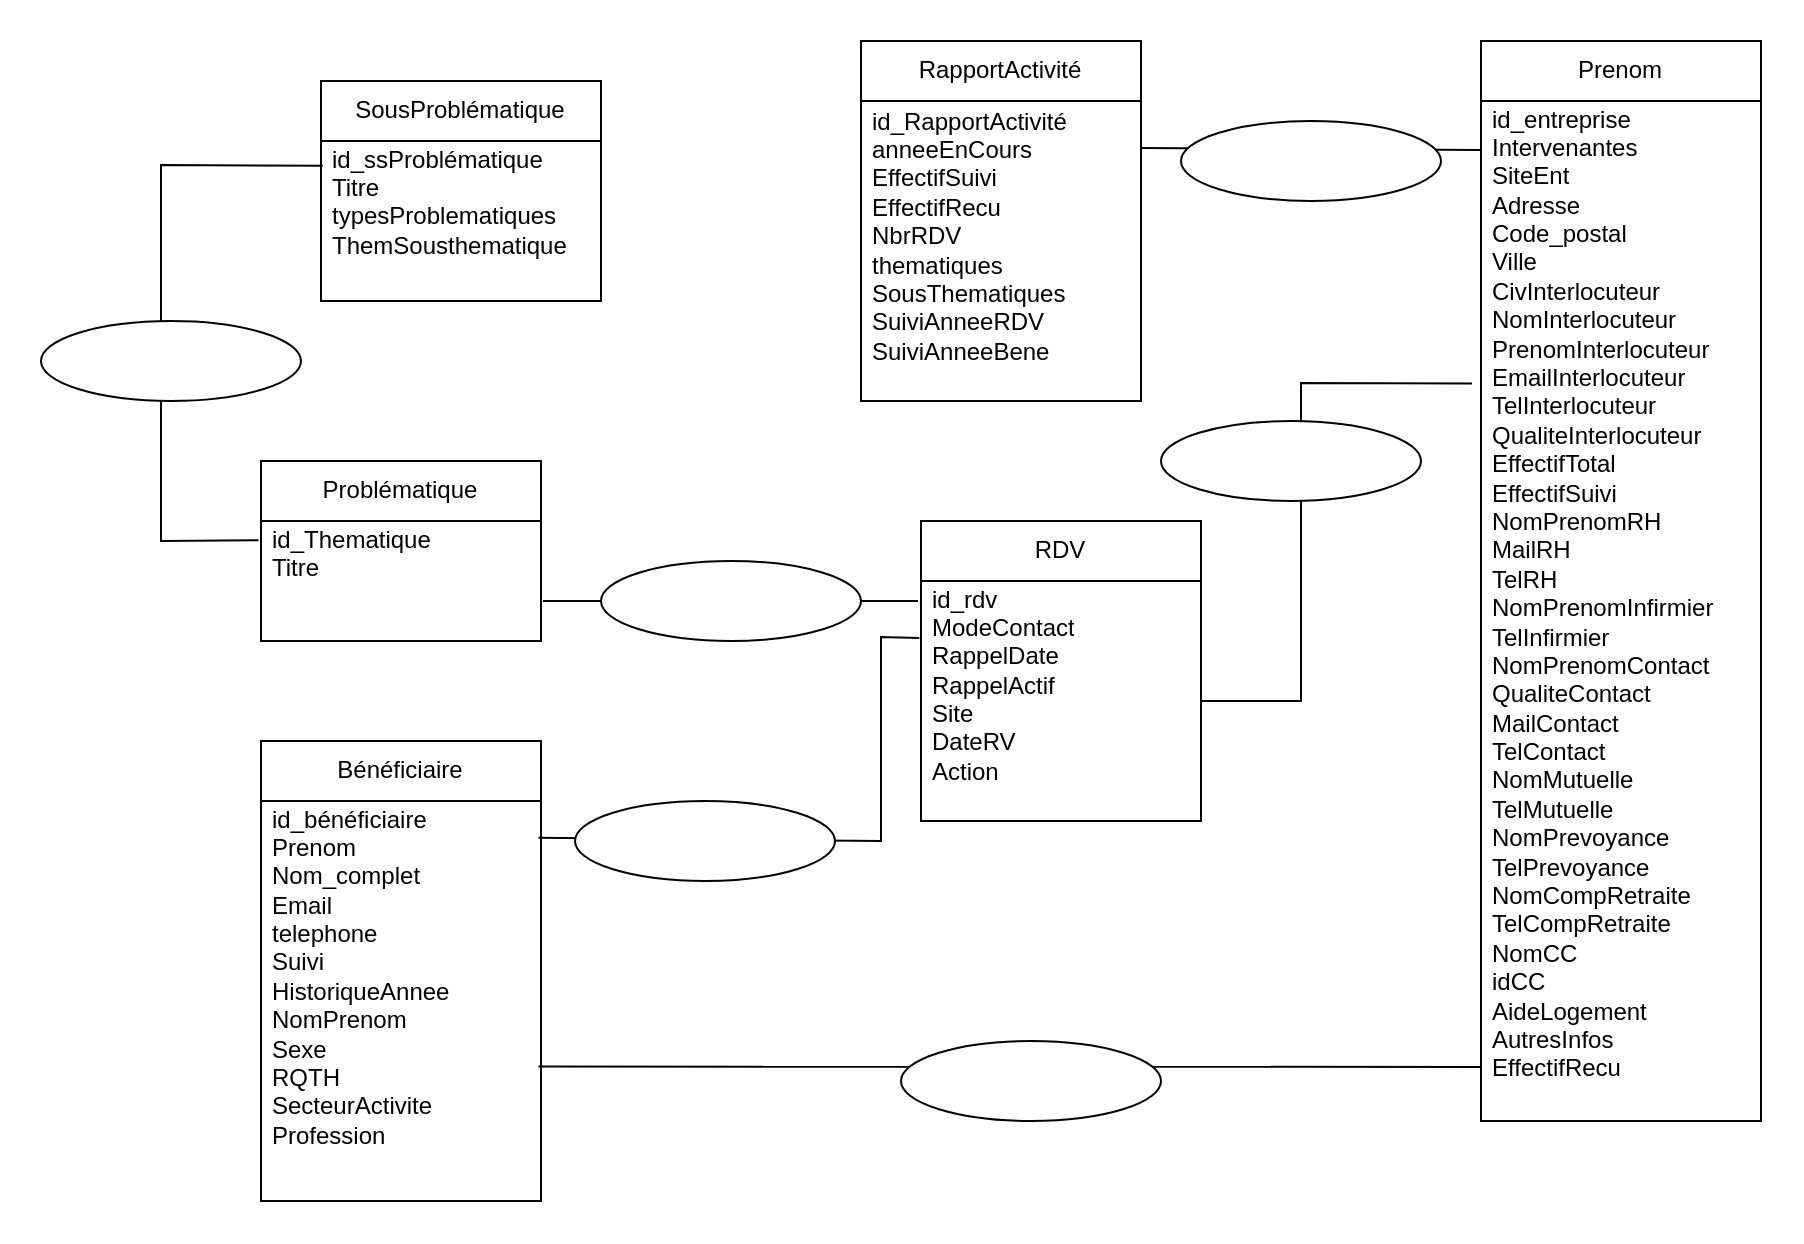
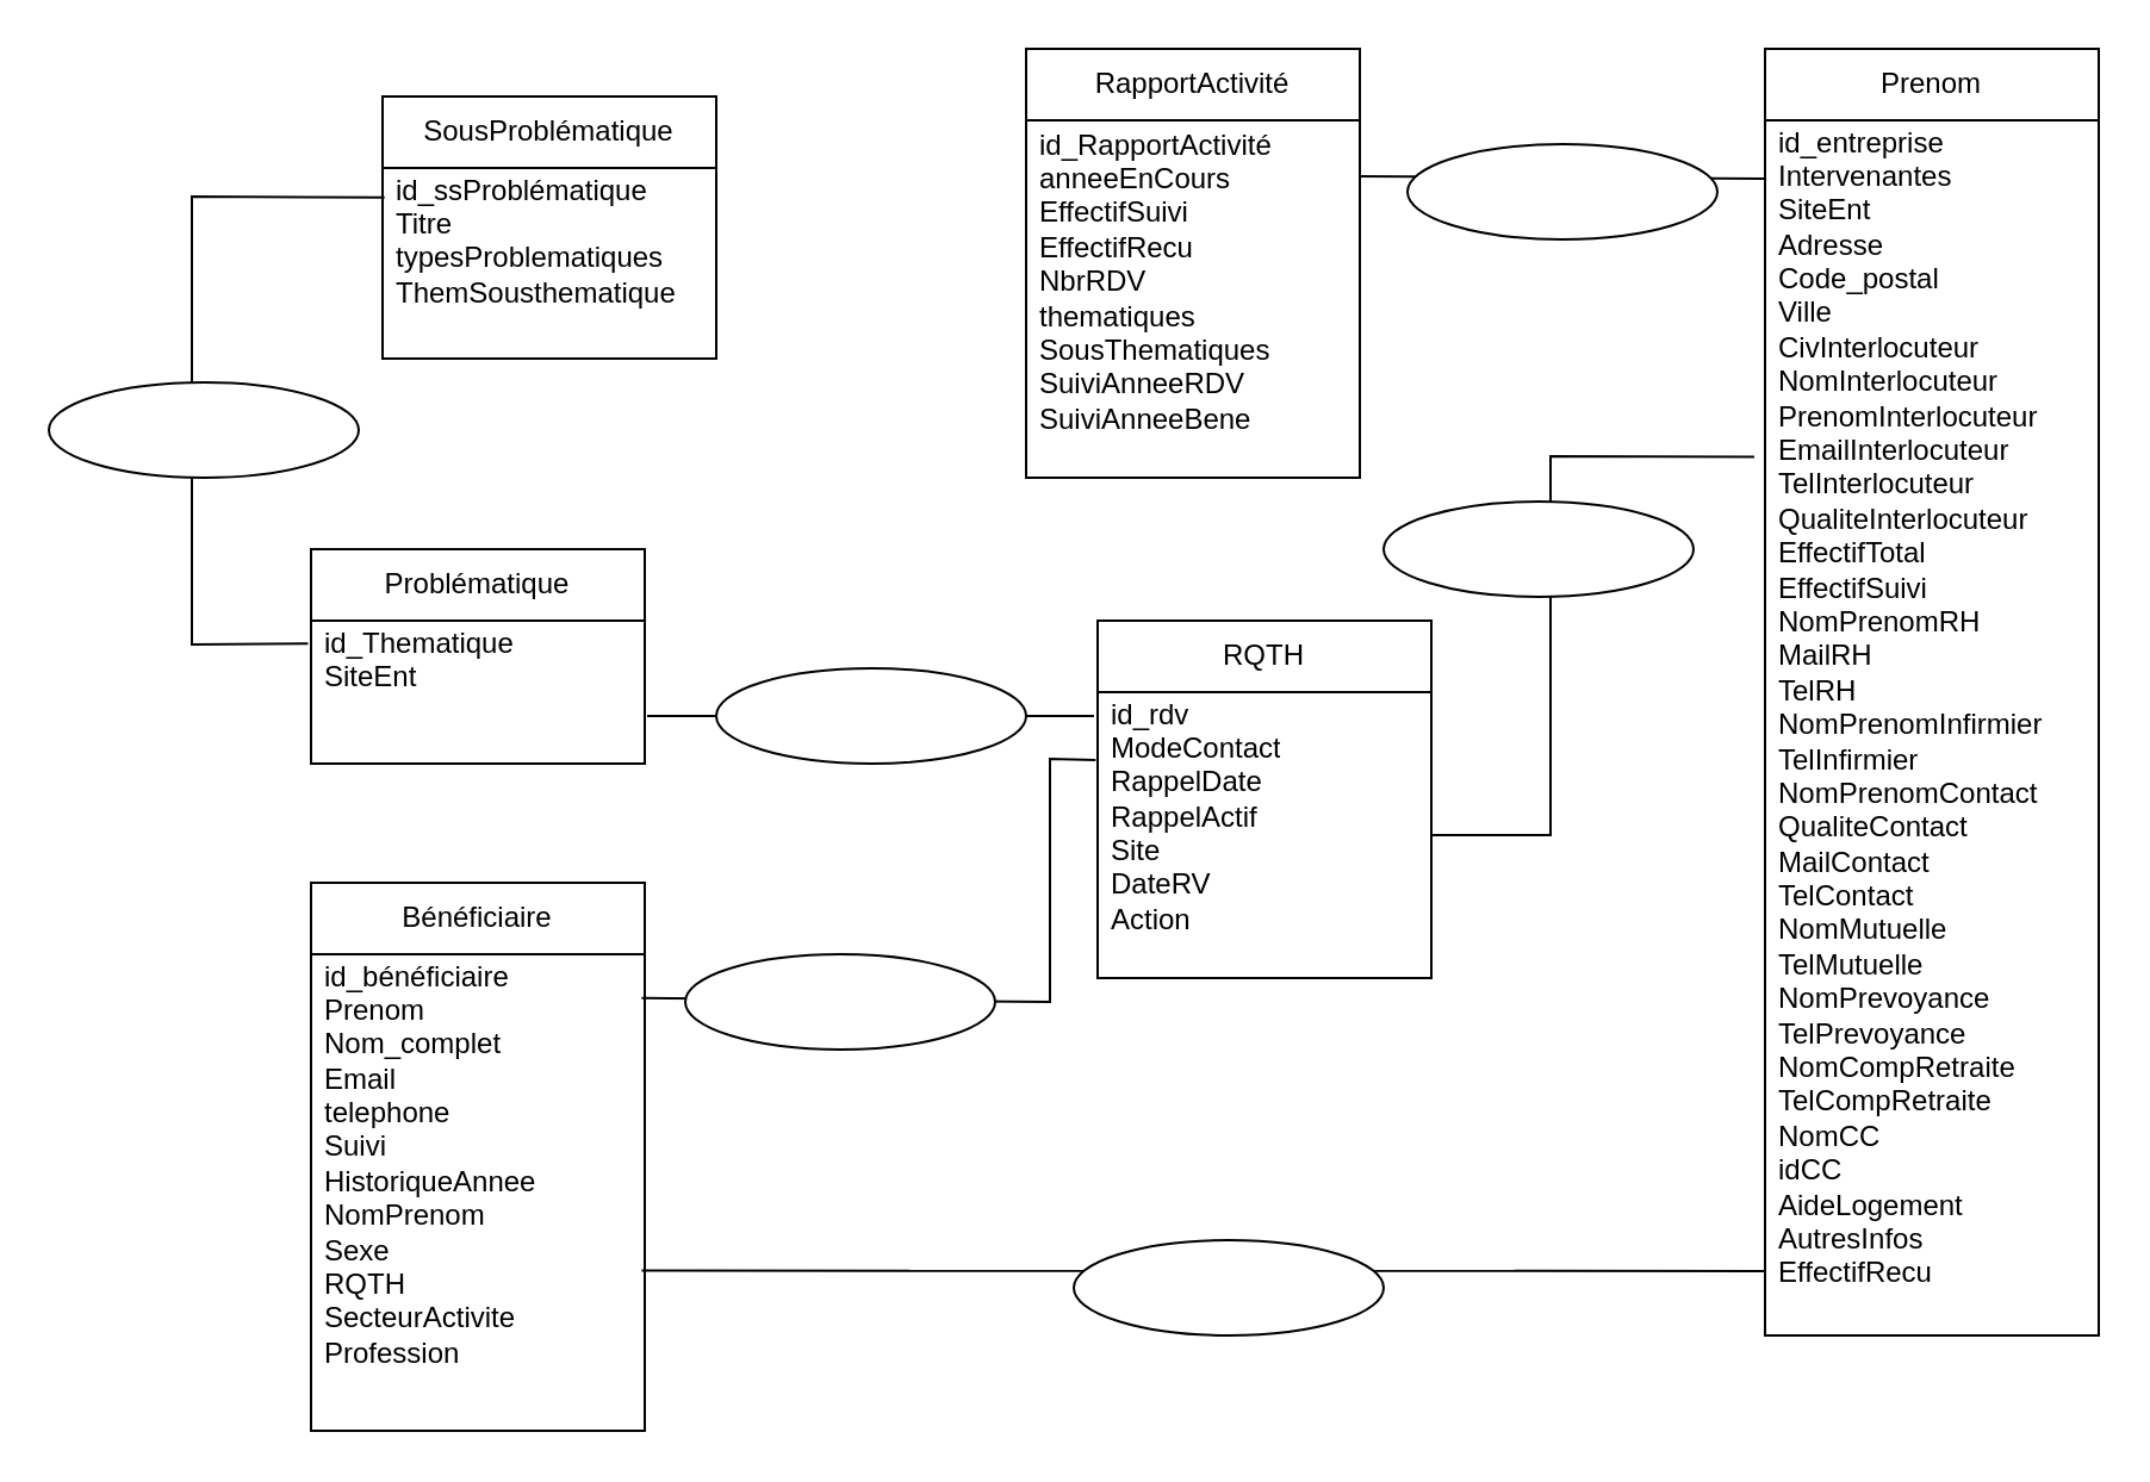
  <mxCell id="0" style=";html=1;" />
  <mxCell id="1" style=";html=1;" parent="0" />
- <mxCell id="2" value="RDV" style="swimlane;fontStyle=0;childLayout=stackLayout;horizontal=1;startSize=30;horizontalStack=0;resizeParent=1;resizeParentMax=0;resizeLast=0;collapsible=1;marginBottom=0;whiteSpace=wrap;html=1;" vertex="1" parent="1"><mxGeometry x="460" y="260" width="140" height="150" as="geometry" /></mxCell>
+ <mxCell id="2" value="RQTH" style="swimlane;fontStyle=0;childLayout=stackLayout;horizontal=1;startSize=30;horizontalStack=0;resizeParent=1;resizeParentMax=0;resizeLast=0;collapsible=1;marginBottom=0;whiteSpace=wrap;html=1;" vertex="1" parent="1"><mxGeometry x="460" y="260" width="140" height="150" as="geometry" /></mxCell>
  <mxCell id="3" value="&lt;div&gt;id_rdv&lt;/div&gt;&lt;div&gt;ModeContact&lt;/div&gt;&lt;div&gt;RappelDate&lt;/div&gt;&lt;div&gt;RappelActif&lt;/div&gt;&lt;div&gt;Site&lt;/div&gt;&lt;div&gt;DateRV&lt;/div&gt;&lt;div&gt;Action&lt;/div&gt;&lt;div&gt;&lt;br&gt;&lt;/div&gt;&lt;div&gt;&lt;br&gt;&lt;/div&gt;" style="text;strokeColor=none;fillColor=none;align=left;verticalAlign=middle;spacingLeft=4;spacingRight=4;overflow=hidden;points=[[0,0.5],[1,0.5]];portConstraint=eastwest;rotatable=0;whiteSpace=wrap;html=1;" vertex="1" parent="2"><mxGeometry y="30" width="140" height="120" as="geometry" /></mxCell>
  <mxCell id="4" value="SousProblématique" style="swimlane;fontStyle=0;childLayout=stackLayout;horizontal=1;startSize=30;horizontalStack=0;resizeParent=1;resizeParentMax=0;resizeLast=0;collapsible=1;marginBottom=0;whiteSpace=wrap;html=1;" vertex="1" parent="1"><mxGeometry x="160" y="40" width="140" height="110" as="geometry" /></mxCell>
  <mxCell id="5" value="id_ssProblématique&lt;div&gt;Titre&lt;br&gt;&lt;div&gt;typesProblematiques&lt;/div&gt;&lt;div&gt;ThemSousthematique&lt;/div&gt;&lt;/div&gt;&lt;div&gt;&lt;br&gt;&lt;/div&gt;&lt;div&gt;&lt;br&gt;&lt;/div&gt;" style="text;strokeColor=none;fillColor=none;align=left;verticalAlign=middle;spacingLeft=4;spacingRight=4;overflow=hidden;points=[[0,0.5],[1,0.5]];portConstraint=eastwest;rotatable=0;whiteSpace=wrap;html=1;" vertex="1" parent="4"><mxGeometry y="30" width="140" height="80" as="geometry" /></mxCell>
  <mxCell id="6" value="Problématique" style="swimlane;fontStyle=0;childLayout=stackLayout;horizontal=1;startSize=30;horizontalStack=0;resizeParent=1;resizeParentMax=0;resizeLast=0;collapsible=1;marginBottom=0;whiteSpace=wrap;html=1;" vertex="1" parent="1"><mxGeometry x="130" y="230" width="140" height="90" as="geometry" /></mxCell>
- <mxCell id="7" value="id_Thematique&lt;div&gt;Titre&lt;/div&gt;&lt;div&gt;&lt;br&gt;&lt;/div&gt;&lt;div&gt;&lt;br&gt;&lt;/div&gt;" style="text;strokeColor=none;fillColor=none;align=left;verticalAlign=middle;spacingLeft=4;spacingRight=4;overflow=hidden;points=[[0,0.5],[1,0.5]];portConstraint=eastwest;rotatable=0;whiteSpace=wrap;html=1;" vertex="1" parent="6"><mxGeometry y="30" width="140" height="60" as="geometry" /></mxCell>
+ <mxCell id="7" value="id_Thematique&lt;div&gt;SiteEnt&lt;/div&gt;&lt;div&gt;&lt;br&gt;&lt;/div&gt;&lt;div&gt;&lt;br&gt;&lt;/div&gt;" style="text;strokeColor=none;fillColor=none;align=left;verticalAlign=middle;spacingLeft=4;spacingRight=4;overflow=hidden;points=[[0,0.5],[1,0.5]];portConstraint=eastwest;rotatable=0;whiteSpace=wrap;html=1;" vertex="1" parent="6"><mxGeometry y="30" width="140" height="60" as="geometry" /></mxCell>
  <mxCell id="8" value="Prenom" style="swimlane;fontStyle=0;childLayout=stackLayout;horizontal=1;startSize=30;horizontalStack=0;resizeParent=1;resizeParentMax=0;resizeLast=0;collapsible=1;marginBottom=0;whiteSpace=wrap;html=1;" vertex="1" parent="1"><mxGeometry x="740" y="20" width="140" height="540" as="geometry" /></mxCell>
  <mxCell id="9" value="id_entreprise&lt;div&gt;Intervenantes&lt;/div&gt;&lt;div&gt;SiteEnt&lt;/div&gt;&lt;div&gt;Adresse&lt;/div&gt;&lt;div&gt;Code_postal&lt;/div&gt;&lt;div&gt;Ville&lt;/div&gt;&lt;div&gt;CivInterlocuteur&lt;/div&gt;&lt;div&gt;NomInterlocuteur&lt;/div&gt;&lt;div&gt;PrenomInterlocuteur&lt;/div&gt;&lt;div&gt;&lt;span style=&quot;background-color: initial;&quot;&gt;EmailInterlocuteur&lt;/span&gt;&lt;/div&gt;&lt;div&gt;&lt;span style=&quot;background-color: initial;&quot;&gt;TelInterlocuteur&lt;/span&gt;&lt;/div&gt;&lt;div&gt;QualiteInterlocuteur&lt;/div&gt;&lt;div&gt;EffectifTotal&lt;/div&gt;&lt;div&gt;EffectifSuivi&lt;/div&gt;&lt;div&gt;NomPrenomRH&lt;/div&gt;&lt;div&gt;MailRH&lt;/div&gt;&lt;div&gt;TelRH&lt;/div&gt;&lt;div&gt;NomPrenomInfirmier&lt;/div&gt;&lt;div&gt;TelInfirmier&lt;/div&gt;&lt;div&gt;NomPrenomContact&lt;/div&gt;&lt;div&gt;QualiteContact&lt;/div&gt;&lt;div&gt;MailContact&lt;/div&gt;&lt;div&gt;TelContact&lt;/div&gt;&lt;div&gt;NomMutuelle&lt;/div&gt;&lt;div&gt;TelMutuelle&lt;/div&gt;&lt;div&gt;NomPrevoyance&lt;/div&gt;&lt;div&gt;TelPrevoyance&lt;/div&gt;&lt;div&gt;NomCompRetraite&lt;/div&gt;&lt;div&gt;TelCompRetraite&lt;/div&gt;&lt;div&gt;NomCC&lt;/div&gt;&lt;div&gt;idCC&lt;/div&gt;&lt;div&gt;AideLogement&lt;/div&gt;&lt;div&gt;AutresInfos&lt;/div&gt;&lt;div&gt;EffectifRecu&lt;/div&gt;&lt;div&gt;&lt;br&gt;&lt;/div&gt;&lt;div&gt;&lt;br&gt;&lt;/div&gt;&lt;div&gt;&lt;br&gt;&lt;/div&gt;" style="text;strokeColor=none;fillColor=none;align=left;verticalAlign=middle;spacingLeft=4;spacingRight=4;overflow=hidden;points=[[0,0.5],[1,0.5]];portConstraint=eastwest;rotatable=0;whiteSpace=wrap;html=1;" vertex="1" parent="8"><mxGeometry y="30" width="140" height="510" as="geometry" /></mxCell>
  <mxCell id="10" value="Bénéficiaire" style="swimlane;fontStyle=0;childLayout=stackLayout;horizontal=1;startSize=30;horizontalStack=0;resizeParent=1;resizeParentMax=0;resizeLast=0;collapsible=1;marginBottom=0;whiteSpace=wrap;html=1;" vertex="1" parent="1"><mxGeometry x="130" y="370" width="140" height="230" as="geometry" /></mxCell>
  <mxCell id="11" value="id_bénéficiaire&lt;div&gt;Prenom&lt;/div&gt;&lt;div&gt;Nom_complet&lt;/div&gt;&lt;div&gt;Email&lt;/div&gt;&lt;div&gt;telephone&lt;/div&gt;&lt;div&gt;Suivi&lt;/div&gt;&lt;div&gt;HistoriqueAnnee&lt;/div&gt;&lt;div&gt;NomPrenom&lt;/div&gt;&lt;div&gt;Sexe&lt;/div&gt;&lt;div&gt;RQTH&lt;/div&gt;&lt;div&gt;SecteurActivite&lt;/div&gt;&lt;div&gt;Profession&lt;/div&gt;&lt;div&gt;&lt;br&gt;&lt;/div&gt;&lt;div&gt;&lt;br&gt;&lt;/div&gt;&lt;div&gt;&lt;br&gt;&lt;/div&gt;" style="text;strokeColor=none;fillColor=none;align=left;verticalAlign=middle;spacingLeft=4;spacingRight=4;overflow=hidden;points=[[0,0.5],[1,0.5]];portConstraint=eastwest;rotatable=0;whiteSpace=wrap;html=1;" vertex="1" parent="10"><mxGeometry y="30" width="140" height="200" as="geometry" /></mxCell>
  <mxCell id="12" value="RapportActivité" style="swimlane;fontStyle=0;childLayout=stackLayout;horizontal=1;startSize=30;horizontalStack=0;resizeParent=1;resizeParentMax=0;resizeLast=0;collapsible=1;marginBottom=0;whiteSpace=wrap;html=1;" vertex="1" parent="1"><mxGeometry x="430" y="20" width="140" height="180" as="geometry" /></mxCell>
  <mxCell id="13" value="id_RapportActivité&lt;div&gt;anneeEnCours&lt;/div&gt;&lt;div&gt;EffectifSuivi&lt;/div&gt;&lt;div&gt;EffectifRecu&lt;/div&gt;&lt;div&gt;NbrRDV&lt;/div&gt;&lt;div&gt;thematiques&lt;/div&gt;&lt;div&gt;SousThematiques&lt;/div&gt;&lt;div&gt;SuiviAnneeRDV&lt;/div&gt;&lt;div&gt;SuiviAnneeBene&lt;/div&gt;&lt;div&gt;&lt;br&gt;&lt;/div&gt;" style="text;strokeColor=none;fillColor=none;align=left;verticalAlign=middle;spacingLeft=4;spacingRight=4;overflow=hidden;points=[[0,0.5],[1,0.5]];portConstraint=eastwest;rotatable=0;whiteSpace=wrap;html=1;" vertex="1" parent="12"><mxGeometry y="30" width="140" height="150" as="geometry" /></mxCell>
  <mxCell id="14" value="" style="endArrow=none;html=1;rounded=0;entryX=0.997;entryY=0.157;entryDx=0;entryDy=0;entryPerimeter=0;exitX=0;exitY=0.048;exitDx=0;exitDy=0;exitPerimeter=0;" edge="1" parent="1" source="9" target="13"><mxGeometry width="50" height="50" relative="1" as="geometry"><mxPoint x="350" y="340" as="sourcePoint" /><mxPoint x="400" y="290" as="targetPoint" /></mxGeometry></mxCell>
  <mxCell id="15" value="" style="endArrow=none;html=1;rounded=0;entryX=0;entryY=0.947;entryDx=0;entryDy=0;entryPerimeter=0;exitX=0.991;exitY=0.664;exitDx=0;exitDy=0;exitPerimeter=0;" edge="1" parent="1" source="11" target="9"><mxGeometry width="50" height="50" relative="1" as="geometry"><mxPoint x="350" y="340" as="sourcePoint" /><mxPoint x="400" y="290" as="targetPoint" /></mxGeometry></mxCell>
  <mxCell id="16" value="" style="endArrow=none;html=1;rounded=0;exitX=1;exitY=0.5;exitDx=0;exitDy=0;entryX=-0.011;entryY=0.083;entryDx=0;entryDy=0;entryPerimeter=0;" edge="1" parent="1" source="26" target="3"><mxGeometry width="50" height="50" relative="1" as="geometry"><mxPoint x="310" y="310" as="sourcePoint" /><mxPoint x="400" y="290" as="targetPoint" /></mxGeometry></mxCell>
  <mxCell id="17" value="" style="endArrow=none;html=1;rounded=0;exitX=0.006;exitY=0.155;exitDx=0;exitDy=0;exitPerimeter=0;entryX=-0.009;entryY=0.16;entryDx=0;entryDy=0;entryPerimeter=0;" edge="1" parent="1" source="5" target="7"><mxGeometry width="50" height="50" relative="1" as="geometry"><mxPoint x="350" y="340" as="sourcePoint" /><mxPoint x="400" y="290" as="targetPoint" /><Array as="points"><mxPoint x="80" y="82" /><mxPoint x="80" y="270" /></Array></mxGeometry></mxCell>
  <mxCell id="18" value="" style="endArrow=none;html=1;rounded=0;exitX=0.991;exitY=0.092;exitDx=0;exitDy=0;exitPerimeter=0;entryX=-0.006;entryY=0.237;entryDx=0;entryDy=0;entryPerimeter=0;" edge="1" parent="1" source="11" target="3"><mxGeometry width="50" height="50" relative="1" as="geometry"><mxPoint x="350" y="440" as="sourcePoint" /><mxPoint x="400" y="390" as="targetPoint" /><Array as="points"><mxPoint x="440" y="420" /><mxPoint x="440" y="318" /></Array></mxGeometry></mxCell>
  <mxCell id="19" value="" style="endArrow=none;html=1;rounded=0;entryX=-0.032;entryY=0.277;entryDx=0;entryDy=0;entryPerimeter=0;exitX=1;exitY=0.5;exitDx=0;exitDy=0;" edge="1" parent="1" source="3" target="9"><mxGeometry width="50" height="50" relative="1" as="geometry"><mxPoint x="470" y="420" as="sourcePoint" /><mxPoint x="520" y="370" as="targetPoint" /><Array as="points"><mxPoint x="650" y="350" /><mxPoint x="650" y="191" /></Array></mxGeometry></mxCell>
  <mxCell id="20" value="" style="ellipse;whiteSpace=wrap;html=1;" vertex="1" parent="1"><mxGeometry x="20" y="160" width="130" height="40" as="geometry" /></mxCell>
  <mxCell id="21" value="" style="ellipse;whiteSpace=wrap;html=1;" vertex="1" parent="1"><mxGeometry x="590" y="60" width="130" height="40" as="geometry" /></mxCell>
  <mxCell id="22" value="" style="ellipse;whiteSpace=wrap;html=1;" vertex="1" parent="1"><mxGeometry x="580" y="210" width="130" height="40" as="geometry" /></mxCell>
  <mxCell id="23" value="" style="ellipse;whiteSpace=wrap;html=1;" vertex="1" parent="1"><mxGeometry x="450" y="520" width="130" height="40" as="geometry" /></mxCell>
  <mxCell id="24" value="" style="ellipse;whiteSpace=wrap;html=1;" vertex="1" parent="1"><mxGeometry x="287" y="400" width="130" height="40" as="geometry" /></mxCell>
  <mxCell id="25" value="" style="endArrow=none;html=1;rounded=0;entryX=0;entryY=0.5;entryDx=0;entryDy=0;" edge="1" parent="1" target="26"><mxGeometry width="50" height="50" relative="1" as="geometry"><mxPoint x="271" y="300" as="sourcePoint" /><mxPoint x="458" y="300" as="targetPoint" /></mxGeometry></mxCell>
  <mxCell id="26" value="" style="ellipse;whiteSpace=wrap;html=1;" vertex="1" parent="1"><mxGeometry x="300" y="280" width="130" height="40" as="geometry" /></mxCell>
